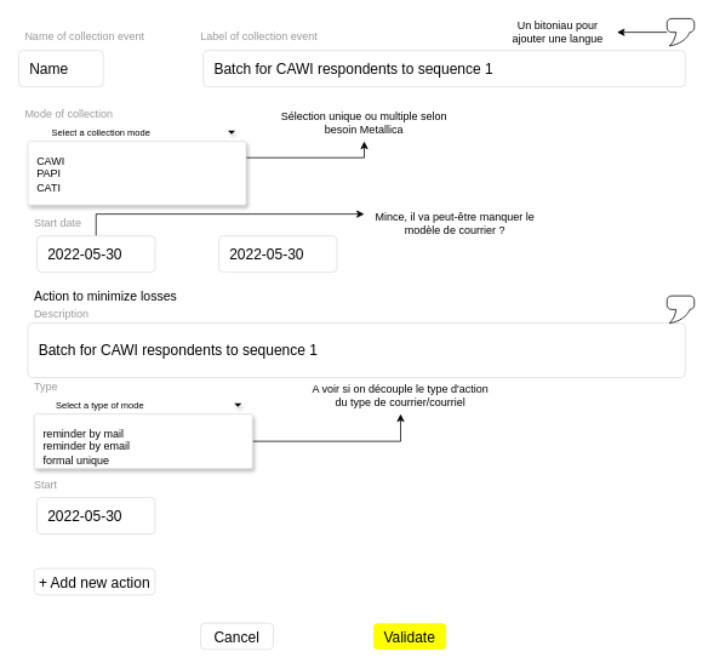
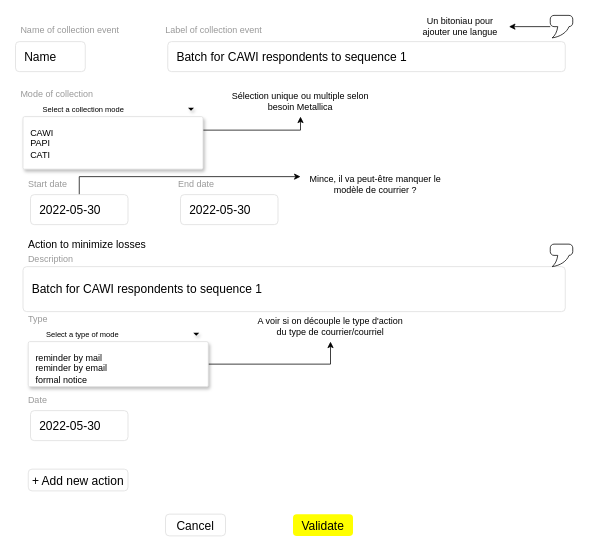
  <mxCell id="0" style=";html=1;" />
  <mxCell id="1" style=";html=1;" parent="0" />
  <mxCell id="2" value="Label of collection event" style="html=1;shadow=0;dashed=0;shape=mxgraph.bootstrap.rect;strokeColor=none;fillColor=none;fontColor=#999999;align=left;spacingLeft=5;whiteSpace=wrap;rounded=0;" parent="1" vertex="1"><mxGeometry x="213" y="30" width="200" height="20" as="geometry" /></mxCell>
  <mxCell id="3" style="edgeStyle=orthogonalEdgeStyle;rounded=0;orthogonalLoop=1;jettySize=auto;html=1;entryX=0.5;entryY=1;entryDx=0;entryDy=0;" parent="1" source="6" target="12" edge="1"><mxGeometry relative="1" as="geometry"><Array as="points"><mxPoint x="400" y="173" /></Array></mxGeometry></mxCell>
  <mxCell id="4" value="Mode of collection" style="html=1;shadow=0;dashed=0;shape=mxgraph.bootstrap.rect;strokeColor=none;fillColor=none;fontColor=#999999;align=left;spacingLeft=5;whiteSpace=wrap;rounded=0;" parent="1" vertex="1"><mxGeometry x="20" y="115" width="110" height="20" as="geometry" /></mxCell>
  <mxCell id="5" value="" style="shape=triangle;strokeColor=none;fillColor=#000000;direction=south;rounded=0;shadow=1;fontSize=12;fontColor=#000000;align=center;html=1;" parent="1" vertex="1"><mxGeometry x="250" y="143" width="8" height="4" as="geometry" /></mxCell>
  <mxCell id="6" value="&lt;div&gt;CAWI&lt;/div&gt;&lt;div&gt;PAPI&lt;/div&gt;&lt;div&gt;CATI&lt;br&gt;&lt;/div&gt;" style="html=1;shadow=0;dashed=0;shape=mxgraph.bootstrap.rrect;fontSize=12;rSize=2;strokeColor=#dddddd;align=left;verticalAlign=top;spacing=10;shadow=1;whiteSpace=wrap;rounded=0;" parent="1" vertex="1"><mxGeometry x="30" y="155" width="240" height="70" as="geometry" /></mxCell>
  <mxCell id="7" style="edgeStyle=orthogonalEdgeStyle;rounded=0;orthogonalLoop=1;jettySize=auto;html=1;" parent="1" source="8" target="9" edge="1"><mxGeometry relative="1" as="geometry" /></mxCell>
  <mxCell id="8" value="" style="whiteSpace=wrap;html=1;shape=mxgraph.basic.roundRectCallout;dx=30;dy=15;size=5;boundedLbl=1;" parent="1" vertex="1"><mxGeometry x="733" y="20" width="30" height="30" as="geometry" /></mxCell>
  <mxCell id="9" value="Un bitoniau pour ajouter une langue" style="text;html=1;strokeColor=none;fillColor=none;align=center;verticalAlign=middle;whiteSpace=wrap;rounded=0;" parent="1" vertex="1"><mxGeometry x="548" y="20" width="130" height="30" as="geometry" /></mxCell>
- <mxCell id="10" value="Validate" style="html=1;shadow=0;dashed=0;shape=mxgraph.bootstrap.rrect;rSize=5;fontSize=16;fillColor=#FFFF00;strokeColor=none;fontColor=#000000;whiteSpace=wrap;" parent="1" vertex="1"><mxGeometry x="410" y="685" width="80" height="29" as="geometry" /></mxCell>
+ <mxCell id="10" value="Validate" style="html=1;shadow=0;dashed=0;shape=mxgraph.bootstrap.rrect;rSize=5;fontSize=16;fillColor=#FFFF00;strokeColor=none;fontColor=#000000;whiteSpace=wrap;" parent="1" vertex="1"><mxGeometry x="390" y="685" width="80" height="29" as="geometry" /></mxCell>
  <mxCell id="11" value="Cancel" style="html=1;shadow=0;dashed=0;shape=mxgraph.bootstrap.rrect;rSize=5;fontSize=16;strokeColor=#dddddd;whiteSpace=wrap;" parent="1" vertex="1"><mxGeometry x="220" y="685" width="80" height="29" as="geometry" /></mxCell>
  <mxCell id="12" value="Sélection unique ou multiple selon besoin Metallica" style="text;html=1;strokeColor=none;fillColor=none;align=center;verticalAlign=middle;whiteSpace=wrap;rounded=0;" parent="1" vertex="1"><mxGeometry x="300" y="115" width="200" height="40" as="geometry" /></mxCell>
  <mxCell id="13" value="&lt;font style=&quot;font-size: 14px;&quot;&gt;Action to minimize losses&lt;/font&gt;" style="html=1;shadow=0;dashed=0;shape=mxgraph.bootstrap.rect;strokeColor=none;fillColor=none;fontColor=#000000;align=left;spacingLeft=5;whiteSpace=wrap;rounded=0;" parent="1" vertex="1"><mxGeometry x="30" y="315" width="200" height="20" as="geometry" /></mxCell>
  <mxCell id="14" value="Select a collection mode" style="html=1;shadow=0;dashed=0;shape=mxgraph.bootstrap.rect;strokeColor=none;fillColor=none;align=right;fontSize=10;whiteSpace=wrap;rounded=0;" parent="1" vertex="1"><mxGeometry x="30" y="135" width="137" height="20" as="geometry" /></mxCell>
  <mxCell id="15" value="" style="shape=triangle;strokeColor=none;fillColor=#000000;direction=south;rounded=0;shadow=1;fontSize=12;fontColor=#000000;align=center;html=1;" parent="1" vertex="1"><mxGeometry x="257" y="443" width="8" height="4" as="geometry" /></mxCell>
  <mxCell id="16" style="edgeStyle=orthogonalEdgeStyle;rounded=0;orthogonalLoop=1;jettySize=auto;html=1;entryX=0.5;entryY=1;entryDx=0;entryDy=0;" parent="1" source="17" target="23" edge="1"><mxGeometry relative="1" as="geometry" /></mxCell>
- <mxCell id="17" value="&lt;div&gt;reminder by mail&lt;br&gt;&lt;/div&gt;&lt;div&gt;reminder by email&lt;/div&gt;&lt;div&gt;formal unique&lt;br&gt;&lt;/div&gt;" style="html=1;shadow=0;dashed=0;shape=mxgraph.bootstrap.rrect;fontSize=12;rSize=2;strokeColor=#dddddd;align=left;verticalAlign=top;spacing=10;shadow=1;whiteSpace=wrap;rounded=0;" parent="1" vertex="1"><mxGeometry x="37" y="455" width="240" height="60" as="geometry" /></mxCell>
+ <mxCell id="17" value="&lt;div&gt;reminder by mail&lt;br&gt;&lt;/div&gt;&lt;div&gt;reminder by email&lt;/div&gt;&lt;div&gt;formal notice&lt;br&gt;&lt;/div&gt;" style="html=1;shadow=0;dashed=0;shape=mxgraph.bootstrap.rrect;fontSize=12;rSize=2;strokeColor=#dddddd;align=left;verticalAlign=top;spacing=10;shadow=1;whiteSpace=wrap;rounded=0;" parent="1" vertex="1"><mxGeometry x="37" y="455" width="240" height="60" as="geometry" /></mxCell>
  <mxCell id="18" value="Select a type of mode" style="html=1;shadow=0;dashed=0;shape=mxgraph.bootstrap.rect;strokeColor=none;fillColor=none;align=right;fontSize=10;whiteSpace=wrap;rounded=0;" parent="1" vertex="1"><mxGeometry x="40" y="435" width="120" height="20" as="geometry" /></mxCell>
  <mxCell id="19" value="+ Add new action" style="html=1;shadow=0;dashed=0;shape=mxgraph.bootstrap.rrect;rSize=5;fontSize=16;strokeColor=#dddddd;whiteSpace=wrap;" parent="1" vertex="1"><mxGeometry x="37" y="625" width="133" height="29" as="geometry" /></mxCell>
- <mxCell id="20" value="Start" style="html=1;shadow=0;dashed=0;shape=mxgraph.bootstrap.rect;strokeColor=none;fillColor=none;fontColor=#999999;align=left;spacingLeft=5;whiteSpace=wrap;rounded=0;" parent="1" vertex="1"><mxGeometry x="30" y="523" width="200" height="20" as="geometry" /></mxCell>
+ <mxCell id="20" value="Date" style="html=1;shadow=0;dashed=0;shape=mxgraph.bootstrap.rect;strokeColor=none;fillColor=none;fontColor=#999999;align=left;spacingLeft=5;whiteSpace=wrap;rounded=0;" parent="1" vertex="1"><mxGeometry x="30" y="523" width="200" height="20" as="geometry" /></mxCell>
  <mxCell id="21" value="Batch for CAWI respondents to sequence 1" style="html=1;shadow=0;dashed=0;shape=mxgraph.bootstrap.rrect;rSize=5;strokeColor=#dddddd;;align=left;spacingLeft=10;fontSize=16;whiteSpace=wrap;rounded=0;" parent="1" vertex="1"><mxGeometry x="223" y="55" width="530" height="40" as="geometry" /></mxCell>
  <mxCell id="22" value="2022-05-30" style="html=1;shadow=0;dashed=0;shape=mxgraph.bootstrap.rrect;rSize=5;strokeColor=#dddddd;align=left;spacingLeft=10;fontSize=16;whiteSpace=wrap;rounded=0;" parent="1" vertex="1"><mxGeometry x="40" y="547" width="130" height="40" as="geometry" /></mxCell>
  <mxCell id="23" value="A voir si on découple le type d'action du type de courrier/courriel" style="text;html=1;strokeColor=none;fillColor=none;align=center;verticalAlign=middle;whiteSpace=wrap;rounded=0;" parent="1" vertex="1"><mxGeometry x="340" y="415" width="200" height="40" as="geometry" /></mxCell>
  <mxCell id="24" value="Name of collection event" style="html=1;shadow=0;dashed=0;shape=mxgraph.bootstrap.rect;strokeColor=none;fillColor=none;fontColor=#999999;align=left;spacingLeft=5;whiteSpace=wrap;rounded=0;" parent="1" vertex="1"><mxGeometry x="20" y="30" width="200" height="20" as="geometry" /></mxCell>
  <mxCell id="25" value="Name" style="html=1;shadow=0;dashed=0;shape=mxgraph.bootstrap.rrect;rSize=5;strokeColor=#dddddd;;align=left;spacingLeft=10;fontSize=16;whiteSpace=wrap;rounded=0;" parent="1" vertex="1"><mxGeometry x="20" y="55" width="93" height="40" as="geometry" /></mxCell>
  <mxCell id="26" value="Description" style="html=1;shadow=0;dashed=0;shape=mxgraph.bootstrap.rect;strokeColor=none;fillColor=none;fontColor=#999999;align=left;spacingLeft=5;whiteSpace=wrap;rounded=0;" parent="1" vertex="1"><mxGeometry x="30" y="335" width="200" height="20" as="geometry" /></mxCell>
  <mxCell id="27" value="Batch for CAWI respondents to sequence 1" style="html=1;shadow=0;dashed=0;shape=mxgraph.bootstrap.rrect;rSize=5;strokeColor=#dddddd;align=left;spacingLeft=10;fontSize=16;whiteSpace=wrap;rounded=0;" parent="1" vertex="1"><mxGeometry x="30" y="355" width="723" height="60" as="geometry" /></mxCell>
  <mxCell id="28" value="" style="whiteSpace=wrap;html=1;shape=mxgraph.basic.roundRectCallout;dx=30;dy=15;size=5;boundedLbl=1;" parent="1" vertex="1"><mxGeometry x="733" y="325" width="30" height="30" as="geometry" /></mxCell>
  <mxCell id="29" value="Type" style="html=1;shadow=0;dashed=0;shape=mxgraph.bootstrap.rect;strokeColor=none;fillColor=none;fontColor=#999999;align=left;spacingLeft=5;whiteSpace=wrap;rounded=0;" parent="1" vertex="1"><mxGeometry x="30" y="415" width="50" height="20" as="geometry" /></mxCell>
  <mxCell id="30" value="Start date" style="html=1;shadow=0;dashed=0;shape=mxgraph.bootstrap.rect;strokeColor=none;fillColor=none;fontColor=#999999;align=left;spacingLeft=5;whiteSpace=wrap;rounded=0;" parent="1" vertex="1"><mxGeometry x="30" y="235" width="70" height="20" as="geometry" /></mxCell>
  <mxCell id="31" style="edgeStyle=orthogonalEdgeStyle;rounded=0;orthogonalLoop=1;jettySize=auto;html=1;fontSize=18;" parent="1" source="32" target="35" edge="1"><mxGeometry relative="1" as="geometry"><Array as="points"><mxPoint x="105" y="235" /></Array></mxGeometry></mxCell>
  <mxCell id="32" value="2022-05-30" style="html=1;shadow=0;dashed=0;shape=mxgraph.bootstrap.rrect;rSize=5;strokeColor=#dddddd;align=left;spacingLeft=10;fontSize=16;whiteSpace=wrap;rounded=0;" parent="1" vertex="1"><mxGeometry x="40" y="259" width="130" height="40" as="geometry" /></mxCell>
+ <mxCell id="33" value="End date" style="html=1;shadow=0;dashed=0;shape=mxgraph.bootstrap.rect;strokeColor=none;fillColor=none;fontColor=#999999;align=left;spacingLeft=5;whiteSpace=wrap;rounded=0;" parent="1" vertex="1"><mxGeometry x="230" y="235" width="70" height="20" as="geometry" /></mxCell>
  <mxCell id="34" value="2022-05-30" style="html=1;shadow=0;dashed=0;shape=mxgraph.bootstrap.rrect;rSize=5;strokeColor=#dddddd;align=left;spacingLeft=10;fontSize=16;whiteSpace=wrap;rounded=0;" parent="1" vertex="1"><mxGeometry x="240" y="259" width="130" height="40" as="geometry" /></mxCell>
  <mxCell id="35" value="Mince, il va peut-être manquer le modèle de courrier ?" style="text;html=1;strokeColor=none;fillColor=none;align=center;verticalAlign=middle;whiteSpace=wrap;rounded=0;" parent="1" vertex="1"><mxGeometry x="400" y="225" width="200" height="40" as="geometry" /></mxCell>
